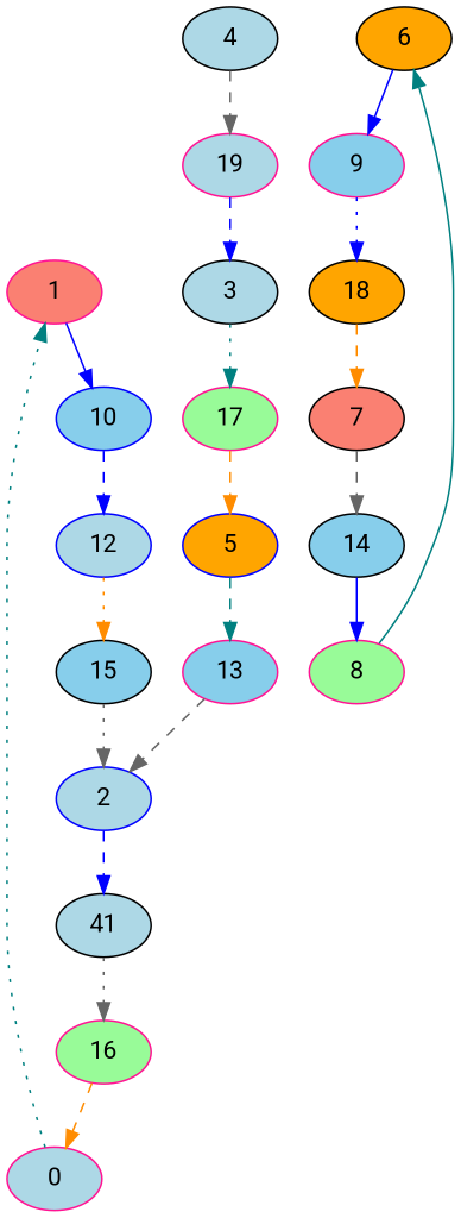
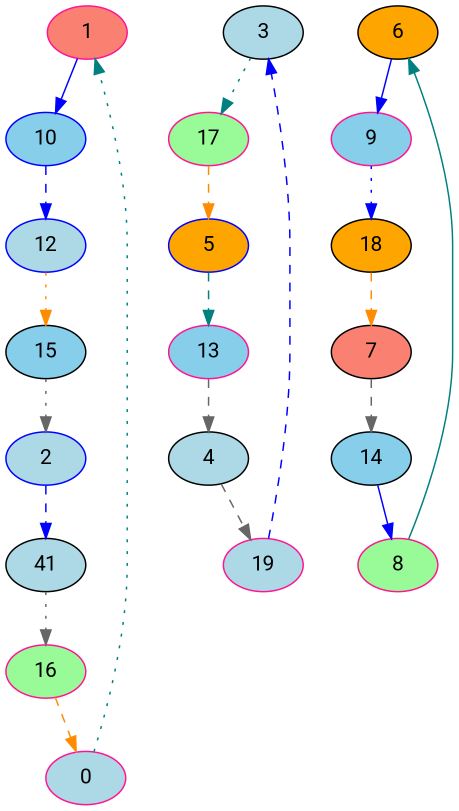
  digraph {
    fontname=Roboto
    node [color=deeppink fillcolor=lightblue fontname=Roboto style=filled]
    edge [color=blue fontname=Roboto style=dashed]
    1 [fillcolor=salmon]
    0
    10 [color=blue fillcolor=skyblue]
    12 [color=blue]
    2 [color=blue]
    n6 [color=black label=41]
    16 [fillcolor=palegreen]
    3 [color=black]
    17 [fillcolor=palegreen]
    5 [color=blue fillcolor=orange]
    4 [color=black]
    19
    13 [fillcolor=skyblue]
    6 [color=black fillcolor=orange]
    9 [fillcolor=skyblue]
    18 [color=black fillcolor=orange]
    7 [color=black fillcolor=salmon]
    14 [color=black fillcolor=skyblue]
    8 [fillcolor=palegreen]
    15 [color=black fillcolor=skyblue]
    1 -> 10 [style=solid]
    0 -> 1 [color=teal style=dotted]
    10 -> 12
    12 -> 15 [color=darkorange style=dotted]
    2 -> n6
    n6 -> 16 [color=gray40 style=dotted]
    16 -> 0 [color=darkorange]
    3 -> 17 [color=teal style=dotted]
    17 -> 5 [color=darkorange]
    5 -> 13 [color=teal]
    4 -> 19 [color=gray40]
    19 -> 3
-   13 -> 2 [color=gray40]
+   13 -> 4 [color=gray40]
    6 -> 9 [style=solid]
    9 -> 18 [style=dotted]
    18 -> 7 [color=darkorange]
    7 -> 14 [color=gray40]
    14 -> 8 [style=solid]
    8 -> 6 [color=teal style=solid]
    15 -> 2 [color=gray40 style=dotted]
  }
